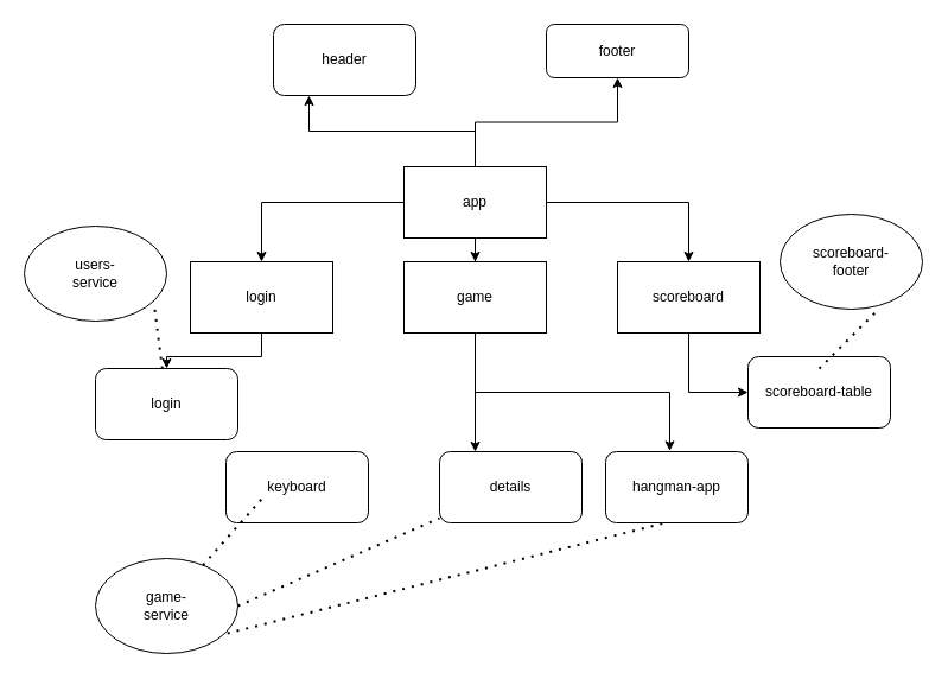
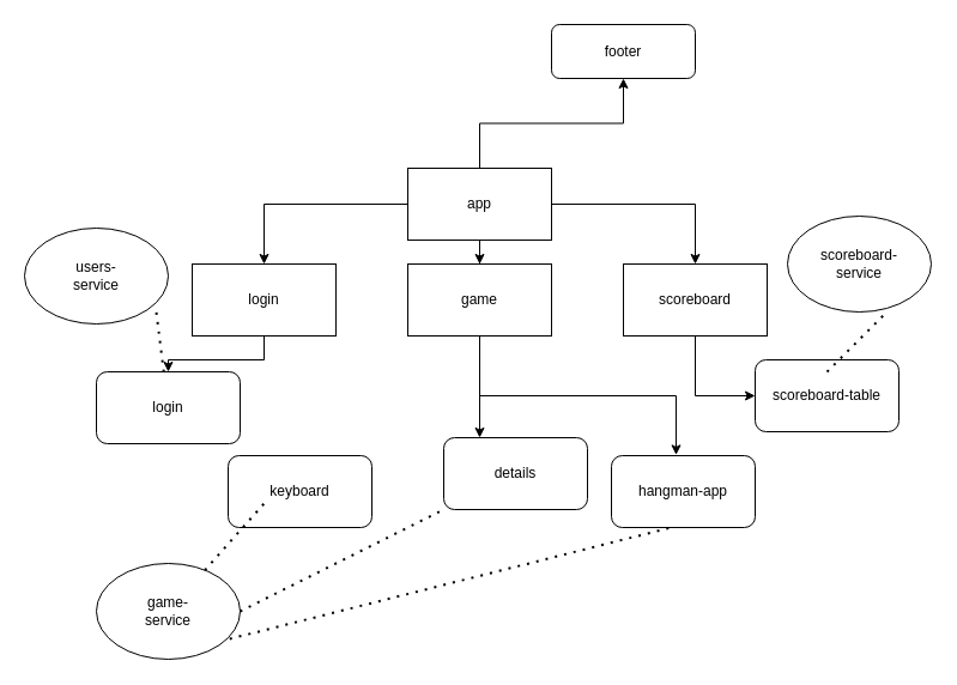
  <mxCell id="0" />
  <mxCell id="1" parent="0" />
  <mxCell id="2" value="" style="edgeStyle=orthogonalEdgeStyle;rounded=0;orthogonalLoop=1;jettySize=auto;html=1;" parent="1" source="7" target="12" edge="1"><mxGeometry relative="1" as="geometry" /></mxCell>
  <mxCell id="3" style="edgeStyle=orthogonalEdgeStyle;rounded=0;orthogonalLoop=1;jettySize=auto;html=1;" parent="1" source="7" target="9" edge="1"><mxGeometry relative="1" as="geometry" /></mxCell>
  <mxCell id="4" style="edgeStyle=orthogonalEdgeStyle;rounded=0;orthogonalLoop=1;jettySize=auto;html=1;" parent="1" source="7" target="14" edge="1"><mxGeometry relative="1" as="geometry" /></mxCell>
  <mxCell id="5" style="edgeStyle=orthogonalEdgeStyle;rounded=0;orthogonalLoop=1;jettySize=auto;html=1;entryX=0.5;entryY=1;entryDx=0;entryDy=0;" parent="1" source="7" target="16" edge="1"><mxGeometry relative="1" as="geometry" /></mxCell>
- <mxCell id="6" style="edgeStyle=orthogonalEdgeStyle;rounded=0;orthogonalLoop=1;jettySize=auto;html=1;entryX=0.25;entryY=1;entryDx=0;entryDy=0;" parent="1" source="7" target="15" edge="1"><mxGeometry relative="1" as="geometry"><mxPoint x="200" y="80" as="targetPoint" /><Array as="points"><mxPoint x="400" y="110" /><mxPoint x="260" y="110" /></Array></mxGeometry></mxCell>
  <mxCell id="7" value="app" style="rounded=0;whiteSpace=wrap;html=1;" parent="1" vertex="1"><mxGeometry x="340" y="140" width="120" height="60" as="geometry" /></mxCell>
  <mxCell id="8" style="edgeStyle=orthogonalEdgeStyle;rounded=0;orthogonalLoop=1;jettySize=auto;html=1;" parent="1" source="9" target="17" edge="1"><mxGeometry relative="1" as="geometry" /></mxCell>
  <mxCell id="9" value="login" style="rounded=0;whiteSpace=wrap;html=1;" parent="1" vertex="1"><mxGeometry x="160" y="220" width="120" height="60" as="geometry" /></mxCell>
  <mxCell id="10" style="edgeStyle=orthogonalEdgeStyle;rounded=0;orthogonalLoop=1;jettySize=auto;html=1;entryX=0.25;entryY=0;entryDx=0;entryDy=0;" parent="1" source="12" target="19" edge="1"><mxGeometry relative="1" as="geometry" /></mxCell>
  <mxCell id="11" style="edgeStyle=orthogonalEdgeStyle;rounded=0;orthogonalLoop=1;jettySize=auto;html=1;entryX=0.45;entryY=-0.01;entryDx=0;entryDy=0;entryPerimeter=0;" parent="1" source="12" target="20" edge="1"><mxGeometry relative="1" as="geometry"><Array as="points"><mxPoint x="400" y="330" /><mxPoint x="564" y="330" /></Array></mxGeometry></mxCell>
  <mxCell id="12" value="game" style="rounded=0;whiteSpace=wrap;html=1;" parent="1" vertex="1"><mxGeometry x="340" y="220" width="120" height="60" as="geometry" /></mxCell>
  <mxCell id="13" style="edgeStyle=orthogonalEdgeStyle;rounded=0;orthogonalLoop=1;jettySize=auto;html=1;entryX=0;entryY=0.5;entryDx=0;entryDy=0;" parent="1" source="14" target="21" edge="1"><mxGeometry relative="1" as="geometry" /></mxCell>
  <mxCell id="14" value="scoreboard" style="rounded=0;whiteSpace=wrap;html=1;" parent="1" vertex="1"><mxGeometry x="520" y="220" width="120" height="60" as="geometry" /></mxCell>
- <mxCell id="15" value="header" style="rounded=1;whiteSpace=wrap;html=1;" parent="1" vertex="1"><mxGeometry x="230" y="20" width="120" height="60" as="geometry" /></mxCell>
  <mxCell id="16" value="footer" style="rounded=1;whiteSpace=wrap;html=1;" parent="1" vertex="1"><mxGeometry x="460" y="20" width="120" height="45" as="geometry" /></mxCell>
  <mxCell id="17" value="login" style="rounded=1;whiteSpace=wrap;html=1;" parent="1" vertex="1"><mxGeometry x="80" y="310" width="120" height="60" as="geometry" /></mxCell>
  <mxCell id="18" value="keyboard" style="rounded=1;whiteSpace=wrap;html=1;" parent="1" vertex="1"><mxGeometry x="190" y="380" width="120" height="60" as="geometry" /></mxCell>
- <mxCell id="19" value="details" style="rounded=1;whiteSpace=wrap;html=1;" parent="1" vertex="1"><mxGeometry x="370" y="380" width="120" height="60" as="geometry" /></mxCell>
+ <mxCell id="19" value="details" style="rounded=1;whiteSpace=wrap;html=1;" parent="1" vertex="1"><mxGeometry x="370" y="365" width="120" height="60" as="geometry" /></mxCell>
  <mxCell id="20" value="hangman-app" style="rounded=1;whiteSpace=wrap;html=1;" parent="1" vertex="1"><mxGeometry x="510" y="380" width="120" height="60" as="geometry" /></mxCell>
  <mxCell id="21" value="scoreboard-table" style="rounded=1;whiteSpace=wrap;html=1;" parent="1" vertex="1"><mxGeometry x="630" y="300" width="120" height="60" as="geometry" /></mxCell>
  <mxCell id="22" value="game-&lt;br&gt;service" style="ellipse;whiteSpace=wrap;html=1;" parent="1" vertex="1"><mxGeometry x="80" y="470" width="120" height="80" as="geometry" /></mxCell>
  <mxCell id="23" value="users-&lt;br&gt;service" style="ellipse;whiteSpace=wrap;html=1;" parent="1" vertex="1"><mxGeometry x="20" y="190" width="120" height="80" as="geometry" /></mxCell>
- <mxCell id="24" value="scoreboard-&lt;br&gt;footer" style="ellipse;whiteSpace=wrap;html=1;" parent="1" vertex="1"><mxGeometry x="657" y="180" width="120" height="80" as="geometry" /></mxCell>
+ <mxCell id="24" value="scoreboard-&lt;br&gt;service" style="ellipse;whiteSpace=wrap;html=1;" parent="1" vertex="1"><mxGeometry x="657" y="180" width="120" height="80" as="geometry" /></mxCell>
  <mxCell id="25" value="" style="endArrow=none;dashed=1;html=1;dashPattern=1 3;strokeWidth=2;" parent="1" source="17" edge="1"><mxGeometry width="50" height="50" relative="1" as="geometry"><mxPoint x="80" y="310" as="sourcePoint" /><mxPoint x="130" y="260" as="targetPoint" /></mxGeometry></mxCell>
  <mxCell id="26" value="" style="endArrow=none;dashed=1;html=1;dashPattern=1 3;strokeWidth=2;" parent="1" edge="1"><mxGeometry width="50" height="50" relative="1" as="geometry"><mxPoint x="690" y="310" as="sourcePoint" /><mxPoint x="740" y="260" as="targetPoint" /></mxGeometry></mxCell>
  <mxCell id="27" value="" style="endArrow=none;dashed=1;html=1;dashPattern=1 3;strokeWidth=2;" parent="1" source="22" edge="1"><mxGeometry width="50" height="50" relative="1" as="geometry"><mxPoint x="170" y="470" as="sourcePoint" /><mxPoint x="220" y="420" as="targetPoint" /></mxGeometry></mxCell>
  <mxCell id="28" value="" style="endArrow=none;dashed=1;html=1;dashPattern=1 3;strokeWidth=2;exitX=1;exitY=0.5;exitDx=0;exitDy=0;" parent="1" source="22" target="19" edge="1"><mxGeometry width="50" height="50" relative="1" as="geometry"><mxPoint x="370" y="470" as="sourcePoint" /><mxPoint x="420" y="420" as="targetPoint" /></mxGeometry></mxCell>
  <mxCell id="29" value="" style="endArrow=none;dashed=1;html=1;dashPattern=1 3;strokeWidth=2;exitX=0.927;exitY=0.788;exitDx=0;exitDy=0;exitPerimeter=0;" parent="1" source="22" edge="1"><mxGeometry width="50" height="50" relative="1" as="geometry"><mxPoint x="510" y="490" as="sourcePoint" /><mxPoint x="560" y="440" as="targetPoint" /></mxGeometry></mxCell>
